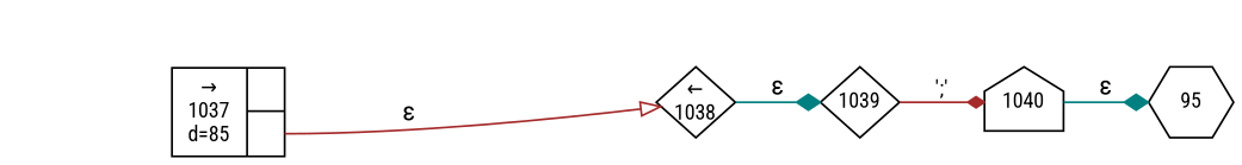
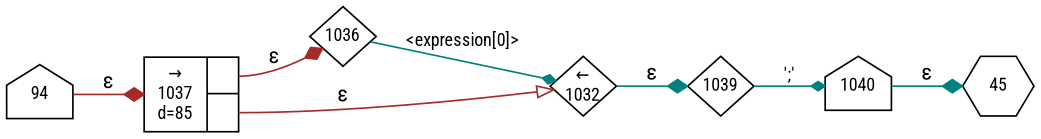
  digraph {
    fontname="Roboto Condensed"
    rankdir=LR
    node [fixedsize=true fontname="Roboto Condensed" fontsize=11 shape=diamond peripheries=1]
    edge [arrowhead=diamond color=brown fontname="Roboto Condensed"]
-   n1 [label=95 shape=hexagon width=.6 peripheries=""]
+   n1 [label=45 shape=hexagon width=.6 peripheries=""]
    n2 [label=1040 shape=house width=.55]
-   n4 [label="&larr;\n1038" width=.55]
+   n3 [label=1036 width=.55]
+   n4 [label="&larr;\n1032" width=.55]
    n5 [label=1039 width=.55]
    n6 [fixedsize=false label="{&rarr;\n1037\nd=85|{<p0>|<p1>}}" shape=record]
+   n7 [label=94 shape=house width=.55]
    n2 -> n1 [color=teal label="&epsilon;"]
+   n3 -> n4 [arrowsize=.7 color=teal fontsize=11 label="<expression[0]>"]
    n4 -> n5 [color=teal label="&epsilon;"]
-   n5 -> n2 [arrowsize=.7 fontsize=11 label="';'"]
+   n5 -> n2 [arrowsize=.7 color=teal fontsize=11 label="';'"]
+   n6 -> n3 [label="&epsilon;" tailport=p0]
    n6 -> n4 [arrowhead=onormal label="&epsilon;" tailport=p1]
+   n7 -> n6 [label="&epsilon;"]
  }
